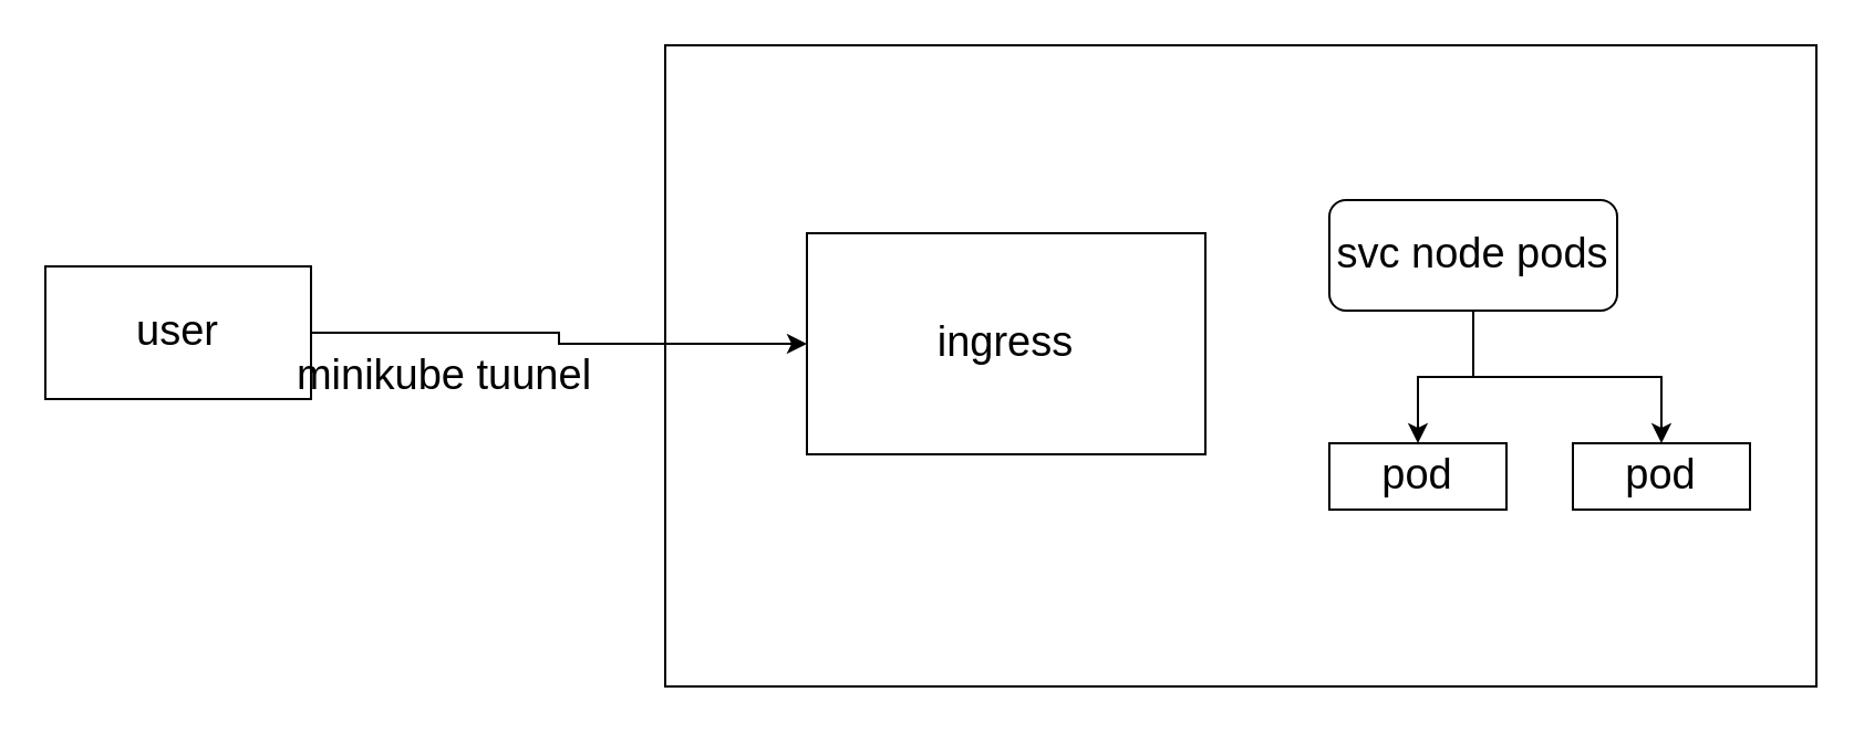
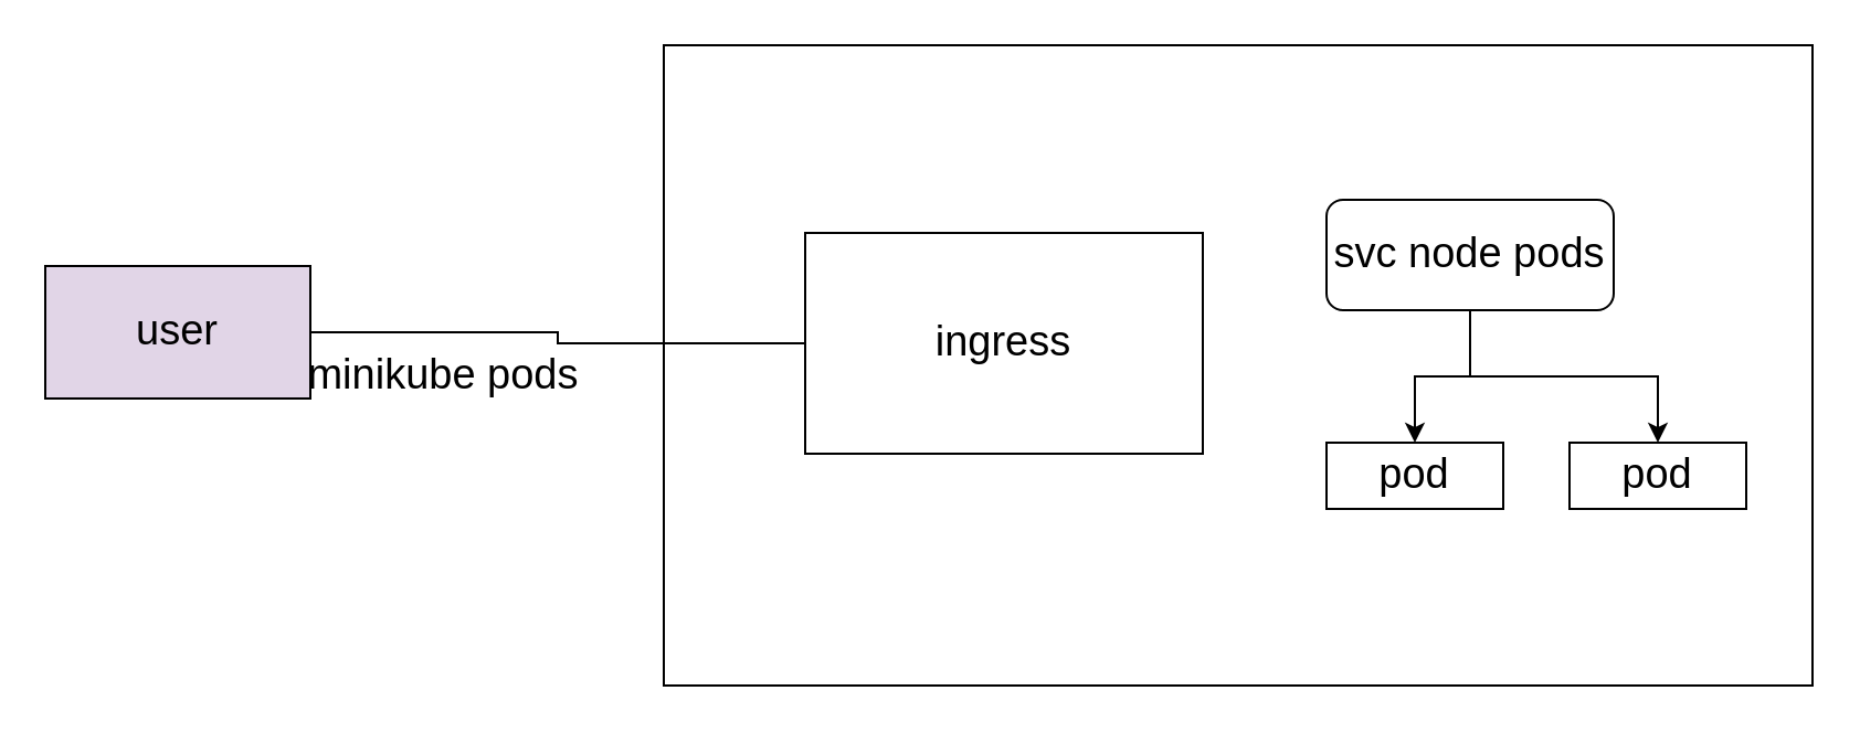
  <mxCell id="0" />
  <mxCell id="1" parent="0" />
  <mxCell id="2" value="" style="rounded=0;whiteSpace=wrap;html=1;fontSize=19;" vertex="1" parent="1"><mxGeometry x="300" y="20" width="520" height="290" as="geometry" /></mxCell>
  <mxCell id="3" value="ingress" style="rounded=0;whiteSpace=wrap;html=1;fontSize=19;" vertex="1" parent="1"><mxGeometry x="364" y="105" width="180" height="100" as="geometry" /></mxCell>
- <mxCell id="4" style="edgeStyle=orthogonalEdgeStyle;rounded=0;orthogonalLoop=1;jettySize=auto;html=1;fontSize=19;" edge="1" parent="1" source="5" target="3"><mxGeometry relative="1" as="geometry" /></mxCell>
- <mxCell id="5" value="&lt;font style=&quot;font-size: 19px;&quot;&gt;user&lt;/font&gt;" style="rounded=0;whiteSpace=wrap;html=1;" vertex="1" parent="1"><mxGeometry x="20" y="120" width="120" height="60" as="geometry" /></mxCell>
+ <mxCell id="4" style="edgeStyle=orthogonalEdgeStyle;rounded=0;orthogonalLoop=1;jettySize=auto;html=1;fontSize=19;endArrow=none;" edge="1" parent="1" source="5" target="3"><mxGeometry relative="1" as="geometry" /></mxCell>
+ <mxCell id="5" value="&lt;font style=&quot;font-size: 19px;&quot;&gt;user&lt;/font&gt;" style="rounded=0;whiteSpace=wrap;html=1;fillColor=#e1d5e7;" vertex="1" parent="1"><mxGeometry x="20" y="120" width="120" height="60" as="geometry" /></mxCell>
  <mxCell id="6" style="edgeStyle=orthogonalEdgeStyle;rounded=0;orthogonalLoop=1;jettySize=auto;html=1;exitX=0.5;exitY=1;exitDx=0;exitDy=0;fontSize=19;" edge="1" parent="1" source="8" target="10"><mxGeometry relative="1" as="geometry" /></mxCell>
  <mxCell id="7" value="" style="edgeStyle=orthogonalEdgeStyle;rounded=0;orthogonalLoop=1;jettySize=auto;html=1;fontSize=19;entryX=0.5;entryY=0;entryDx=0;entryDy=0;" edge="1" parent="1" source="8" target="9"><mxGeometry relative="1" as="geometry" /></mxCell>
  <mxCell id="8" value="svc node pods" style="rounded=1;whiteSpace=wrap;html=1;fontSize=19;" vertex="1" parent="1"><mxGeometry x="600" y="90" width="130" height="50" as="geometry" /></mxCell>
  <mxCell id="9" value="pod" style="rounded=0;whiteSpace=wrap;html=1;fontSize=19;" vertex="1" parent="1"><mxGeometry x="710" y="200" width="80" height="30" as="geometry" /></mxCell>
  <mxCell id="10" value="pod" style="rounded=0;whiteSpace=wrap;html=1;fontSize=19;" vertex="1" parent="1"><mxGeometry x="600" y="200" width="80" height="30" as="geometry" /></mxCell>
  <mxCell id="11" style="edgeStyle=orthogonalEdgeStyle;rounded=0;orthogonalLoop=1;jettySize=auto;html=1;exitX=0.5;exitY=1;exitDx=0;exitDy=0;fontSize=19;" edge="1" parent="1" source="10" target="10"><mxGeometry relative="1" as="geometry" /></mxCell>
- <mxCell id="12" value="minikube tuunel&lt;br&gt;" style="text;html=1;align=center;verticalAlign=middle;resizable=0;points=[];autosize=1;strokeColor=none;fillColor=none;fontSize=19;" vertex="1" parent="1"><mxGeometry x="120" y="150" width="160" height="40" as="geometry" /></mxCell>
+ <mxCell id="12" value="minikube pods&lt;br&gt;" style="text;html=1;align=center;verticalAlign=middle;resizable=0;points=[];autosize=1;strokeColor=none;fillColor=none;fontSize=19;" vertex="1" parent="1"><mxGeometry x="120" y="150" width="160" height="40" as="geometry" /></mxCell>
